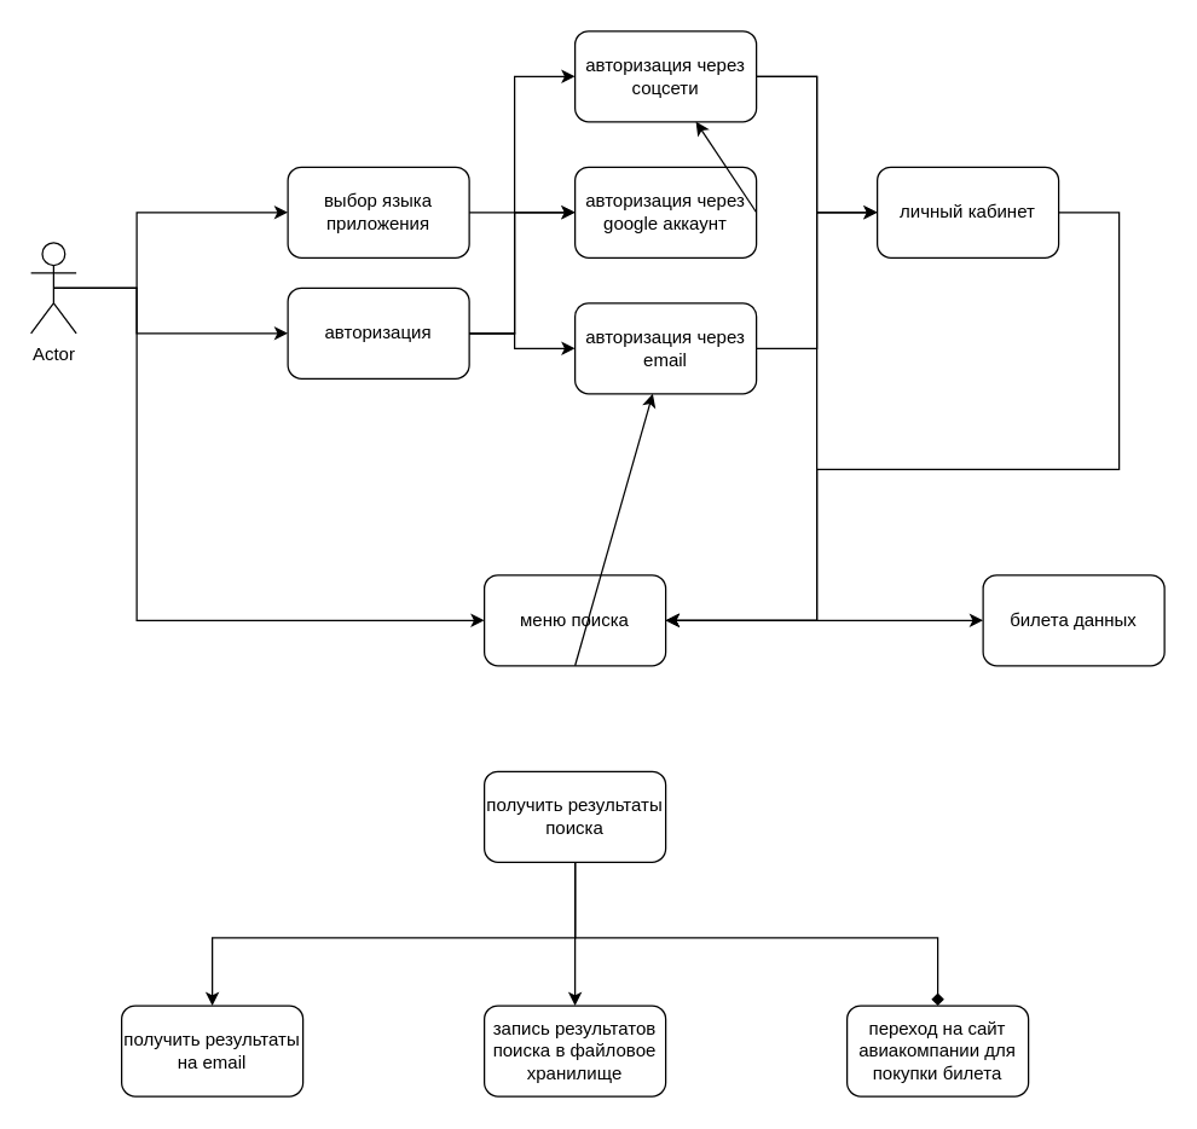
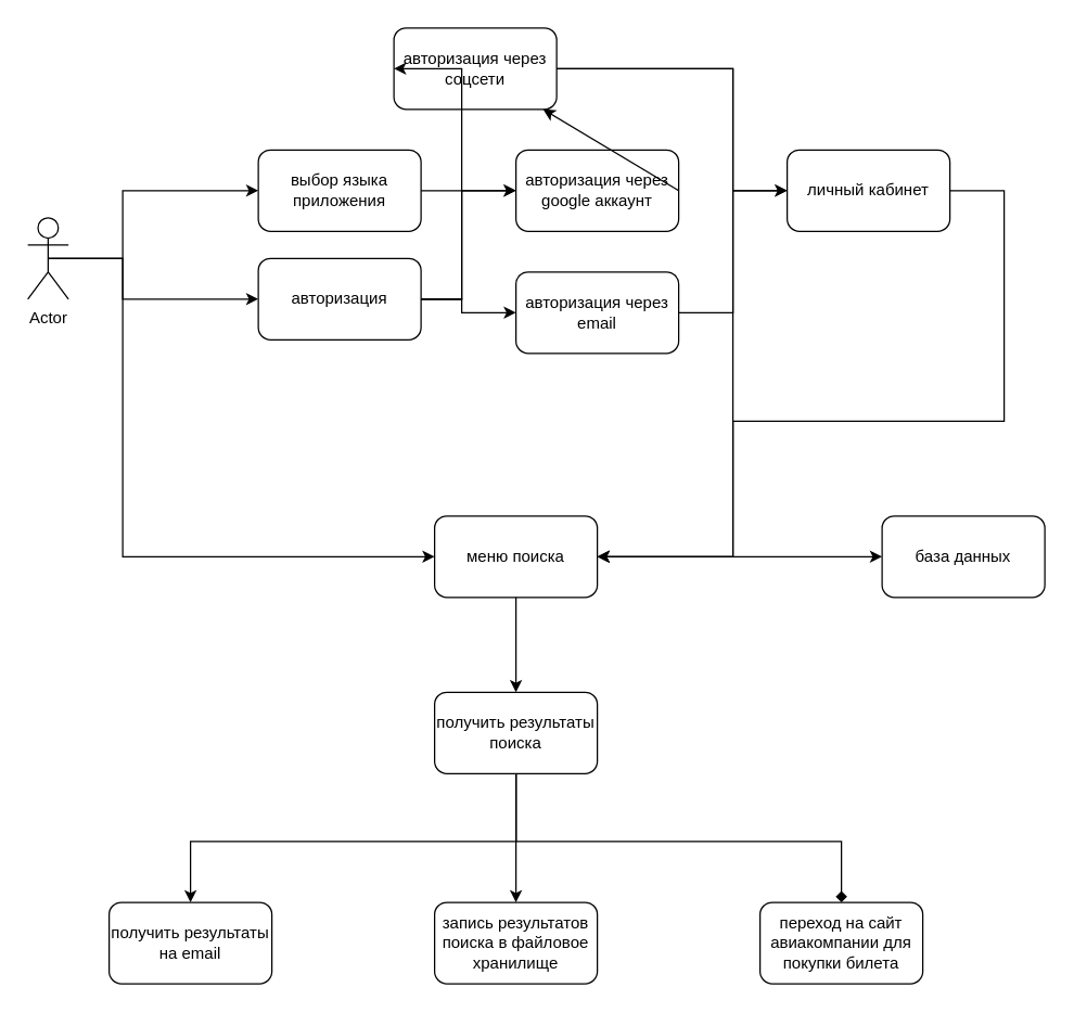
  <mxCell id="0" />
  <mxCell id="1" parent="0" />
  <mxCell id="2" value="Actor" style="shape=umlActor;verticalLabelPosition=bottom;verticalAlign=top;html=1;outlineConnect=0;" vertex="1" parent="1"><mxGeometry x="20" y="160" width="30" height="60" as="geometry" /></mxCell>
  <mxCell id="3" value="выбор языка приложения" style="rounded=1;whiteSpace=wrap;html=1;" vertex="1" parent="1"><mxGeometry x="190" width="120" height="60" as="geometry" y="110" /></mxCell>
  <mxCell id="4" value="авторизация" style="rounded=1;whiteSpace=wrap;html=1;" vertex="1" parent="1"><mxGeometry x="190" y="190" width="120" height="60" as="geometry" /></mxCell>
  <mxCell id="5" value="меню поиска" style="rounded=1;whiteSpace=wrap;html=1;" vertex="1" parent="1"><mxGeometry x="320" y="380" width="120" height="60" as="geometry" /></mxCell>
  <mxCell id="6" value="" style="endArrow=classic;html=1;rounded=0;entryX=0;entryY=0.5;entryDx=0;entryDy=0;exitX=0.5;exitY=0.5;exitDx=0;exitDy=0;exitPerimeter=0;" edge="1" parent="1" source="2" target="3"><mxGeometry width="50" height="50" relative="1" as="geometry"><mxPoint x="90" y="190" as="sourcePoint" /><mxPoint x="0" y="200" as="targetPoint" /><Array as="points"><mxPoint x="90" y="190" /><mxPoint x="90" y="140" /></Array></mxGeometry></mxCell>
  <mxCell id="7" value="" style="endArrow=classic;html=1;rounded=0;exitX=0.5;exitY=0.5;exitDx=0;exitDy=0;exitPerimeter=0;entryX=0;entryY=0.5;entryDx=0;entryDy=0;" edge="1" parent="1" source="2" target="4"><mxGeometry width="50" height="50" relative="1" as="geometry"><mxPoint x="330" y="340" as="sourcePoint" /><mxPoint x="380" y="290" as="targetPoint" /><Array as="points"><mxPoint x="90" y="190" /><mxPoint x="90" y="220" /></Array></mxGeometry></mxCell>
  <mxCell id="8" value="" style="endArrow=classic;html=1;rounded=0;exitX=0.5;exitY=0.5;exitDx=0;exitDy=0;exitPerimeter=0;entryX=0;entryY=0.5;entryDx=0;entryDy=0;" edge="1" parent="1" source="2" target="5"><mxGeometry width="50" height="50" relative="1" as="geometry"><mxPoint x="330" y="340" as="sourcePoint" /><mxPoint x="380" y="290" as="targetPoint" /><Array as="points"><mxPoint x="90" y="190" /><mxPoint x="90" y="300" /><mxPoint x="90" y="410" /></Array></mxGeometry></mxCell>
- <mxCell id="9" value="авторизация через соцсети" style="rounded=1;whiteSpace=wrap;html=1;" vertex="1" parent="1"><mxGeometry x="380" y="20" width="120" height="60" as="geometry" /></mxCell>
+ <mxCell id="9" value="авторизация через соцсети" style="rounded=1;whiteSpace=wrap;html=1;" vertex="1" parent="1"><mxGeometry x="290" y="20" width="120" height="60" as="geometry" /></mxCell>
  <mxCell id="10" value="" style="endArrow=classic;html=1;rounded=0;exitX=1;exitY=0.5;exitDx=0;exitDy=0;entryX=0;entryY=0.5;entryDx=0;entryDy=0;" edge="1" parent="1" source="4" target="9"><mxGeometry width="50" height="50" relative="1" as="geometry"><mxPoint x="330" y="340" as="sourcePoint" /><mxPoint x="380" y="290" as="targetPoint" /><Array as="points"><mxPoint x="340" y="220" /><mxPoint x="340" y="50" /></Array></mxGeometry></mxCell>
  <mxCell id="11" value="авторизация через google аккаунт" style="rounded=1;whiteSpace=wrap;html=1;" vertex="1" parent="1"><mxGeometry x="380" width="120" height="60" as="geometry" y="110" /></mxCell>
  <mxCell id="12" value="" style="endArrow=classic;html=1;rounded=0;entryX=0;entryY=0.5;entryDx=0;entryDy=0;exitX=1;exitY=0.5;exitDx=0;exitDy=0;" edge="1" parent="1" source="4" target="11"><mxGeometry width="50" height="50" relative="1" as="geometry"><mxPoint x="280" y="500" as="sourcePoint" /><mxPoint x="330" y="450" as="targetPoint" /><Array as="points"><mxPoint x="340" y="220" /><mxPoint x="340" y="140" /></Array></mxGeometry></mxCell>
  <mxCell id="13" value="авторизация через email" style="rounded=1;whiteSpace=wrap;html=1;" vertex="1" parent="1"><mxGeometry x="380" y="200" width="120" height="60" as="geometry" /></mxCell>
  <mxCell id="14" value="" style="endArrow=classic;html=1;rounded=0;entryX=0;entryY=0.5;entryDx=0;entryDy=0;" edge="1" parent="1" target="13"><mxGeometry width="50" height="50" relative="1" as="geometry"><mxPoint x="310" y="220" as="sourcePoint" /><mxPoint x="120" y="430" as="targetPoint" /><Array as="points"><mxPoint x="340" y="220" /><mxPoint x="340" y="230" /></Array></mxGeometry></mxCell>
  <mxCell id="15" value="" style="endArrow=classic;html=1;rounded=0;exitX=1;exitY=0.5;exitDx=0;exitDy=0;" edge="1" parent="1" source="11" target="9"><mxGeometry width="50" height="50" relative="1" as="geometry"><mxPoint x="530" y="190" as="sourcePoint" /><mxPoint x="580" y="140" as="targetPoint" /></mxGeometry></mxCell>
  <mxCell id="16" value="личный кабинет" style="rounded=1;whiteSpace=wrap;html=1;" vertex="1" parent="1"><mxGeometry x="580" width="120" height="60" as="geometry" y="110" /></mxCell>
  <mxCell id="17" value="" style="endArrow=classic;html=1;rounded=0;exitX=1;exitY=0.5;exitDx=0;exitDy=0;entryX=0;entryY=0.5;entryDx=0;entryDy=0;" edge="1" parent="1" source="9" target="16"><mxGeometry width="50" height="50" relative="1" as="geometry"><mxPoint x="600" y="20" as="sourcePoint" /><mxPoint x="650" y="-30" as="targetPoint" /><Array as="points"><mxPoint x="540" y="50" /><mxPoint x="540" y="140" /></Array></mxGeometry></mxCell>
  <mxCell id="18" value="" style="endArrow=classic;html=1;rounded=0;exitX=1;exitY=0.5;exitDx=0;exitDy=0;entryX=0;entryY=0.5;entryDx=0;entryDy=0;" edge="1" parent="1" source="13" target="16"><mxGeometry width="50" height="50" relative="1" as="geometry"><mxPoint x="550" y="320" as="sourcePoint" /><mxPoint x="670" y="210" as="targetPoint" /><Array as="points"><mxPoint x="540" y="230" /><mxPoint x="540" y="140" /></Array></mxGeometry></mxCell>
  <mxCell id="19" value="" style="endArrow=classic;html=1;rounded=0;exitX=1;exitY=0.5;exitDx=0;exitDy=0;entryX=1;entryY=0.5;entryDx=0;entryDy=0;" edge="1" parent="1" source="16" target="5"><mxGeometry width="50" height="50" relative="1" as="geometry"><mxPoint x="760" y="130" as="sourcePoint" /><mxPoint x="480" y="370" as="targetPoint" /><Array as="points"><mxPoint x="740" y="140" /><mxPoint x="740" y="310" /><mxPoint x="540" y="310" /><mxPoint x="540" y="410" /></Array></mxGeometry></mxCell>
  <mxCell id="20" value="" style="endArrow=classic;html=1;rounded=0;exitX=1;exitY=0.5;exitDx=0;exitDy=0;entryX=1;entryY=0.5;entryDx=0;entryDy=0;" edge="1" parent="1" source="9" target="5"><mxGeometry width="50" height="50" relative="1" as="geometry"><mxPoint x="-20" y="370" as="sourcePoint" /><mxPoint x="480" y="410" as="targetPoint" /><Array as="points"><mxPoint x="540" y="50" /><mxPoint x="540" y="410" /></Array></mxGeometry></mxCell>
  <mxCell id="21" value="" style="endArrow=classic;html=1;rounded=0;exitX=1;exitY=0.5;exitDx=0;exitDy=0;" edge="1" parent="1" source="3"><mxGeometry width="50" height="50" relative="1" as="geometry"><mxPoint x="-40" y="390" as="sourcePoint" /><mxPoint x="380" y="140" as="targetPoint" /></mxGeometry></mxCell>
- <mxCell id="22" value="билета данных" style="rounded=1;whiteSpace=wrap;html=1;" vertex="1" parent="1"><mxGeometry x="650" y="380" width="120" height="60" as="geometry" /></mxCell>
+ <mxCell id="22" value="база данных" style="rounded=1;whiteSpace=wrap;html=1;" vertex="1" parent="1"><mxGeometry x="650" y="380" width="120" height="60" as="geometry" /></mxCell>
  <mxCell id="23" value="" style="endArrow=classic;startArrow=classic;html=1;rounded=0;entryX=0;entryY=0.5;entryDx=0;entryDy=0;exitX=1;exitY=0.5;exitDx=0;exitDy=0;" edge="1" parent="1" source="5" target="22"><mxGeometry width="50" height="50" relative="1" as="geometry"><mxPoint x="140" y="560" as="sourcePoint" /><mxPoint x="190" y="510" as="targetPoint" /></mxGeometry></mxCell>
  <mxCell id="24" value="&lt;div&gt;получить результаты поиска&lt;/div&gt;" style="rounded=1;whiteSpace=wrap;html=1;" vertex="1" parent="1"><mxGeometry x="320" y="510" width="120" height="60" as="geometry" /></mxCell>
- <mxCell id="25" value="" style="endArrow=classic;html=1;rounded=0;exitX=0.5;exitY=1;exitDx=0;exitDy=0;" edge="1" parent="1" source="5" target="13"><mxGeometry width="50" height="50" relative="1" as="geometry"><mxPoint x="90" y="570" as="sourcePoint" /><mxPoint x="140" y="520" as="targetPoint" /></mxGeometry></mxCell>
+ <mxCell id="25" value="" style="endArrow=classic;html=1;rounded=0;exitX=0.5;exitY=1;exitDx=0;exitDy=0;entryX=0.5;entryY=0;entryDx=0;entryDy=0;" edge="1" parent="1" source="5" target="24"><mxGeometry width="50" height="50" relative="1" as="geometry"><mxPoint x="90" y="570" as="sourcePoint" /><mxPoint x="140" y="520" as="targetPoint" /></mxGeometry></mxCell>
  <mxCell id="26" value="" style="endArrow=classic;html=1;rounded=0;exitX=0.5;exitY=1;exitDx=0;exitDy=0;entryX=0.5;entryY=0;entryDx=0;entryDy=0;" edge="1" parent="1" source="24" target="27"><mxGeometry width="50" height="50" relative="1" as="geometry"><mxPoint x="80" y="560" as="sourcePoint" /><mxPoint x="154" y="667" as="targetPoint" /><Array as="points"><mxPoint x="380" y="620" /><mxPoint x="140" y="620" /></Array></mxGeometry></mxCell>
  <mxCell id="27" value="получить результаты на email" style="rounded=1;whiteSpace=wrap;html=1;" vertex="1" parent="1"><mxGeometry x="80" y="665" width="120" height="60" as="geometry" /></mxCell>
  <mxCell id="28" value="запись результатов поиска в файловое хранилище" style="rounded=1;whiteSpace=wrap;html=1;" vertex="1" parent="1"><mxGeometry x="320" y="665" width="120" height="60" as="geometry" /></mxCell>
  <mxCell id="29" value="" style="endArrow=classic;html=1;rounded=0;exitX=0.5;exitY=1;exitDx=0;exitDy=0;entryX=0.5;entryY=0;entryDx=0;entryDy=0;" edge="1" parent="1" source="24" target="28"><mxGeometry width="50" height="50" relative="1" as="geometry"><mxPoint x="30" y="560" as="sourcePoint" /><mxPoint x="80" y="510" as="targetPoint" /></mxGeometry></mxCell>
  <mxCell id="30" value="переход на сайт авиакомпании для покупки билета" style="rounded=1;whiteSpace=wrap;html=1;" vertex="1" parent="1"><mxGeometry x="560" y="665" width="120" height="60" as="geometry" /></mxCell>
  <mxCell id="31" value="" style="endArrow=diamond;html=1;rounded=0;exitX=0.5;exitY=1;exitDx=0;exitDy=0;entryX=0.5;entryY=0;entryDx=0;entryDy=0;" edge="1" parent="1" source="24" target="30"><mxGeometry width="50" height="50" relative="1" as="geometry"><mxPoint x="80" y="540" as="sourcePoint" /><mxPoint x="130" y="490" as="targetPoint" /><Array as="points"><mxPoint x="380" y="620" /><mxPoint x="620" y="620" /></Array></mxGeometry></mxCell>
